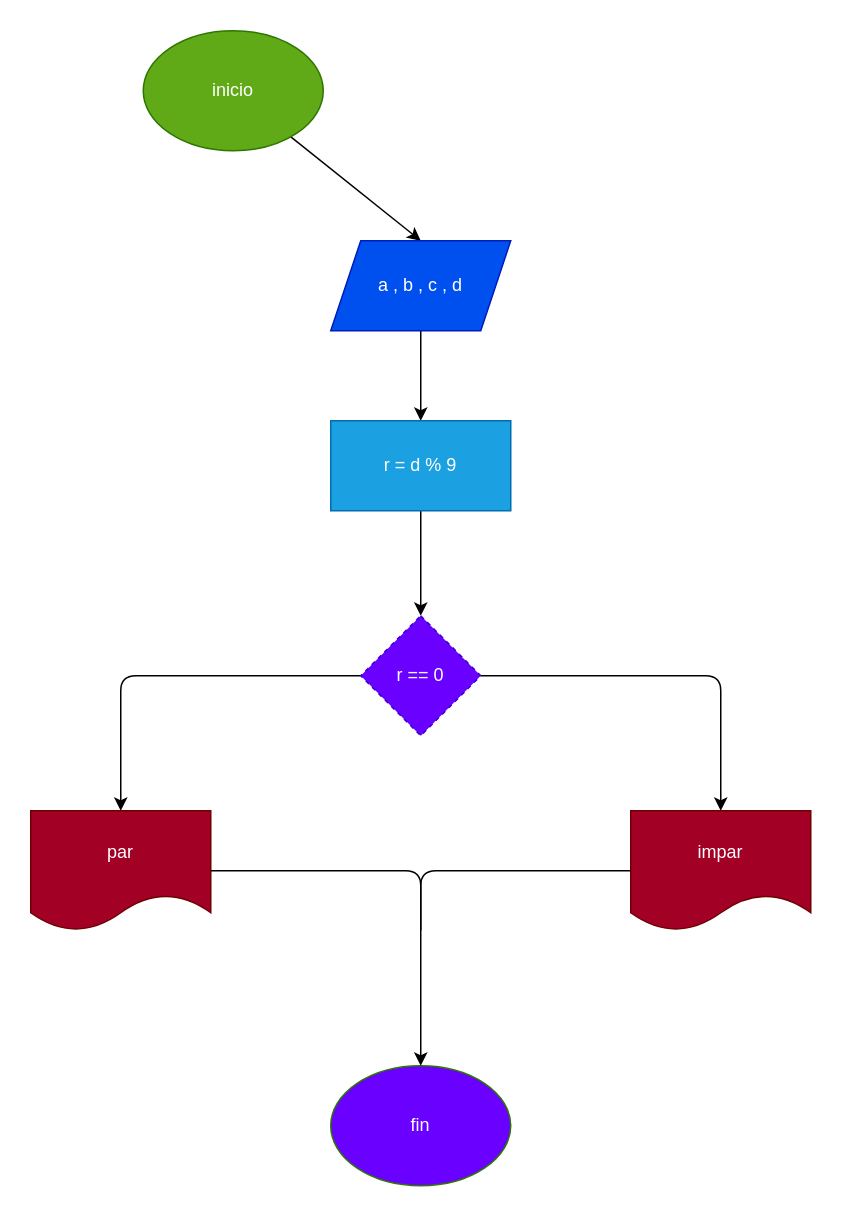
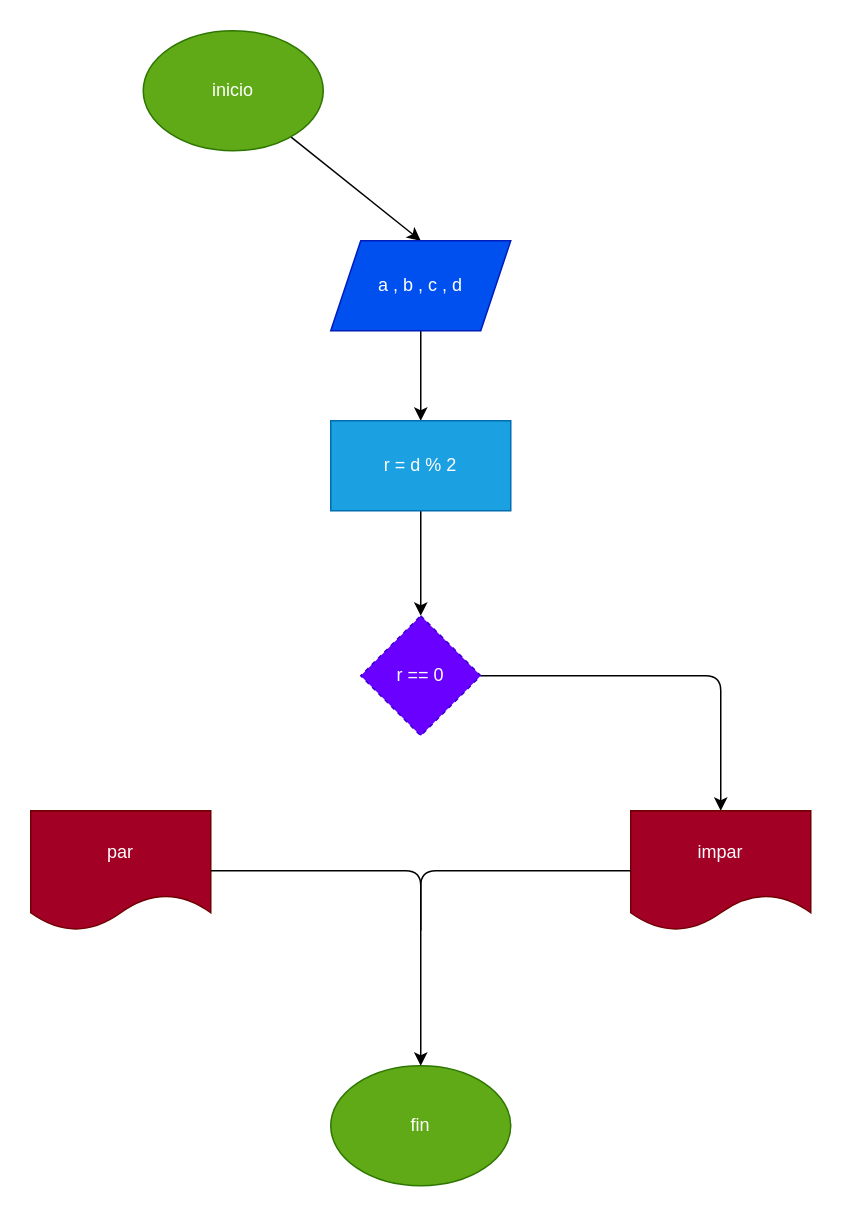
  <mxCell id="0" />
  <mxCell id="1" parent="0" />
  <mxCell id="2" style="edgeStyle=none;html=1;" edge="1" parent="1" source="3"><mxGeometry relative="1" as="geometry"><mxPoint x="280" y="160" as="targetPoint" /></mxGeometry></mxCell>
  <mxCell id="3" value="inicio" style="ellipse;whiteSpace=wrap;html=1;fillColor=#60a917;fontColor=#ffffff;strokeColor=#2D7600;" vertex="1" parent="1"><mxGeometry x="95" y="20" width="120" height="80" as="geometry" /></mxCell>
  <mxCell id="4" style="edgeStyle=none;html=1;" edge="1" parent="1" source="5" target="7"><mxGeometry relative="1" as="geometry"><mxPoint x="280" y="280" as="targetPoint" /></mxGeometry></mxCell>
  <mxCell id="5" value="a , b , c , d" style="shape=parallelogram;perimeter=parallelogramPerimeter;whiteSpace=wrap;html=1;fixedSize=1;fillColor=#0050ef;fontColor=#ffffff;strokeColor=#001DBC;" vertex="1" parent="1"><mxGeometry x="220" y="160" width="120" height="60" as="geometry" /></mxCell>
  <mxCell id="6" value="" style="edgeStyle=none;html=1;" edge="1" parent="1" source="7" target="10"><mxGeometry relative="1" as="geometry" /></mxCell>
- <mxCell id="7" value="r = d % 9" style="rounded=0;whiteSpace=wrap;html=1;fillColor=#1ba1e2;fontColor=#ffffff;strokeColor=#006EAF;" vertex="1" parent="1"><mxGeometry x="220" y="280" width="120" height="60" as="geometry" /></mxCell>
+ <mxCell id="7" value="r = d % 2" style="rounded=0;whiteSpace=wrap;html=1;fillColor=#1ba1e2;fontColor=#ffffff;strokeColor=#006EAF;" vertex="1" parent="1"><mxGeometry x="220" y="280" width="120" height="60" as="geometry" /></mxCell>
  <mxCell id="8" value="" style="edgeStyle=none;html=1;" edge="1" parent="1" source="10" target="11"><mxGeometry relative="1" as="geometry"><Array as="points"><mxPoint x="480" y="450" /></Array></mxGeometry></mxCell>
- <mxCell id="9" value="" style="edgeStyle=none;html=1;" edge="1" parent="1" source="10" target="12"><mxGeometry relative="1" as="geometry"><Array as="points"><mxPoint x="80" y="450" /></Array></mxGeometry></mxCell>
  <mxCell id="10" value="r == 0" style="rhombus;whiteSpace=wrap;html=1;rounded=0;fillColor=#6a00ff;fontColor=#ffffff;strokeColor=#3700CC;dashed=1;" vertex="1" parent="1"><mxGeometry x="240" y="410" width="80" height="80" as="geometry" /></mxCell>
  <mxCell id="11" value="impar" style="shape=document;whiteSpace=wrap;html=1;boundedLbl=1;rounded=0;fillColor=#a20025;fontColor=#ffffff;strokeColor=#6F0000;" vertex="1" parent="1"><mxGeometry x="420" y="540" width="120" height="80" as="geometry" /></mxCell>
  <mxCell id="12" value="par" style="shape=document;whiteSpace=wrap;html=1;boundedLbl=1;rounded=0;fillColor=#a20025;fontColor=#ffffff;strokeColor=#6F0000;" vertex="1" parent="1"><mxGeometry y="540" width="120" height="80" as="geometry" x="20" /></mxCell>
- <mxCell id="13" value="fin" style="ellipse;whiteSpace=wrap;html=1;fillColor=#6a00ff;fontColor=#ffffff;strokeColor=#2D7600;" vertex="1" parent="1"><mxGeometry x="220" y="710" width="120" height="80" as="geometry" /></mxCell>
+ <mxCell id="13" value="fin" style="ellipse;whiteSpace=wrap;html=1;fillColor=#60a917;fontColor=#ffffff;strokeColor=#2D7600;" vertex="1" parent="1"><mxGeometry x="220" y="710" width="120" height="80" as="geometry" /></mxCell>
  <mxCell id="14" value="" style="endArrow=none;html=1;exitX=1;exitY=0.5;exitDx=0;exitDy=0;" edge="1" parent="1" source="12"><mxGeometry width="50" height="50" relative="1" as="geometry"><mxPoint x="240" y="710" as="sourcePoint" /><mxPoint x="280" y="620" as="targetPoint" /><Array as="points"><mxPoint x="280" y="580" /></Array></mxGeometry></mxCell>
  <mxCell id="15" value="" style="endArrow=none;html=1;entryX=0;entryY=0.5;entryDx=0;entryDy=0;" edge="1" parent="1" target="11"><mxGeometry width="50" height="50" relative="1" as="geometry"><mxPoint x="280" y="620" as="sourcePoint" /><mxPoint x="290" y="660" as="targetPoint" /><Array as="points"><mxPoint x="280" y="580" /></Array></mxGeometry></mxCell>
  <mxCell id="16" value="" style="endArrow=classic;html=1;entryX=0.5;entryY=0;entryDx=0;entryDy=0;" edge="1" parent="1" target="13"><mxGeometry width="50" height="50" relative="1" as="geometry"><mxPoint x="280" y="620" as="sourcePoint" /><mxPoint x="330" y="610" as="targetPoint" /></mxGeometry></mxCell>
